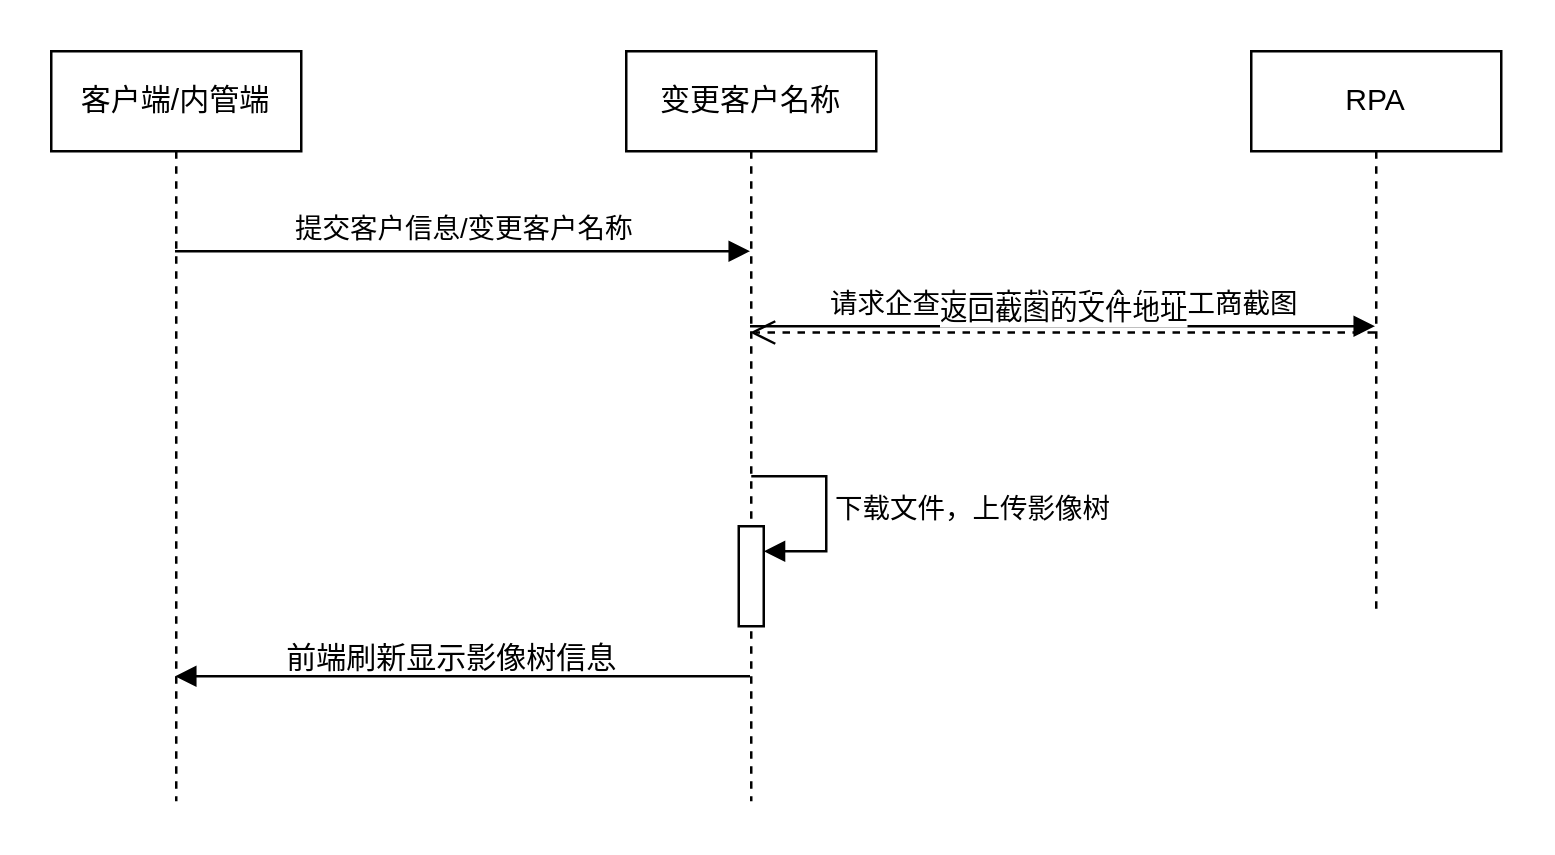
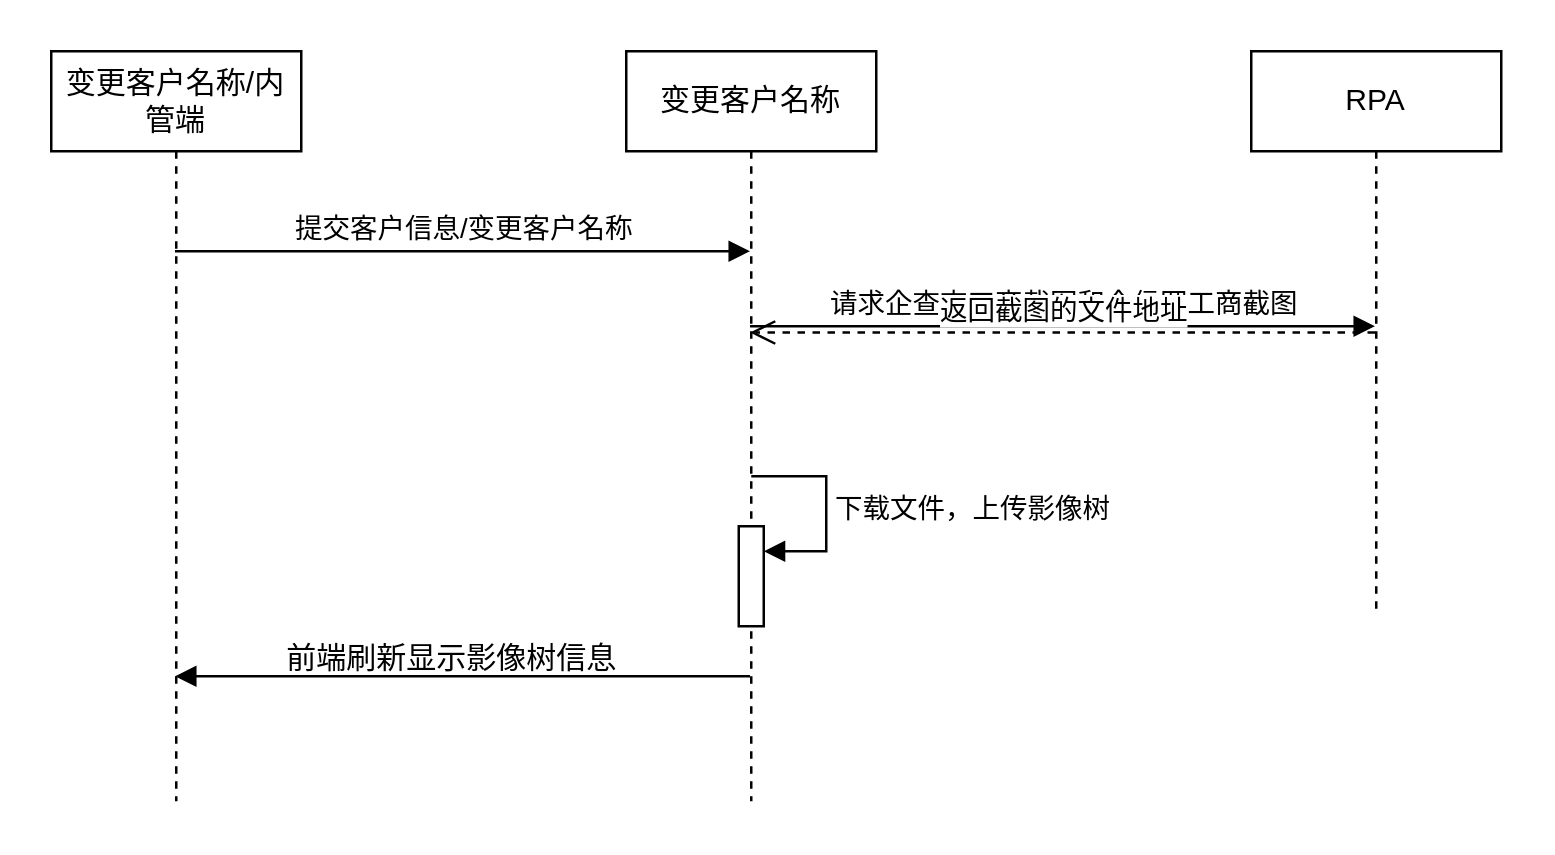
  <mxCell id="0" />
  <mxCell id="1" parent="0" />
- <mxCell id="2" value="客户端/内管端" style="shape=umlLifeline;perimeter=lifelinePerimeter;whiteSpace=wrap;html=1;container=1;dropTarget=0;collapsible=0;recursiveResize=0;outlineConnect=0;portConstraint=eastwest;newEdgeStyle={&quot;curved&quot;:0,&quot;rounded&quot;:0};" vertex="1" parent="1"><mxGeometry x="20" y="20" width="100" height="300" as="geometry" /></mxCell>
+ <mxCell id="2" value="变更客户名称/内管端" style="shape=umlLifeline;perimeter=lifelinePerimeter;whiteSpace=wrap;html=1;container=1;dropTarget=0;collapsible=0;recursiveResize=0;outlineConnect=0;portConstraint=eastwest;newEdgeStyle={&quot;curved&quot;:0,&quot;rounded&quot;:0};" vertex="1" parent="1"><mxGeometry x="20" y="20" width="100" height="300" as="geometry" /></mxCell>
  <mxCell id="3" value="提交客户信息/变更客户名称" style="html=1;verticalAlign=bottom;endArrow=block;curved=0;rounded=0;" edge="1" parent="1"><mxGeometry width="80" relative="1" as="geometry"><mxPoint x="69.5" y="100" as="sourcePoint" /><mxPoint x="299.5" y="100" as="targetPoint" /></mxGeometry></mxCell>
  <mxCell id="4" value="变更客户名称" style="shape=umlLifeline;perimeter=lifelinePerimeter;whiteSpace=wrap;html=1;container=1;dropTarget=0;collapsible=0;recursiveResize=0;outlineConnect=0;portConstraint=eastwest;newEdgeStyle={&quot;curved&quot;:0,&quot;rounded&quot;:0};" vertex="1" parent="1"><mxGeometry x="250" y="20" width="100" height="300" as="geometry" /></mxCell>
  <mxCell id="5" value="" style="html=1;points=[[0,0,0,0,5],[0,1,0,0,-5],[1,0,0,0,5],[1,1,0,0,-5]];perimeter=orthogonalPerimeter;outlineConnect=0;targetShapes=umlLifeline;portConstraint=eastwest;newEdgeStyle={&quot;curved&quot;:0,&quot;rounded&quot;:0};" vertex="1" parent="4"><mxGeometry x="45" y="190" width="10" height="40" as="geometry" /></mxCell>
  <mxCell id="6" value="下载文件，上传影像树" style="html=1;align=left;spacingLeft=2;endArrow=block;rounded=0;edgeStyle=orthogonalEdgeStyle;curved=0;rounded=0;" edge="1" target="5" parent="4"><mxGeometry relative="1" as="geometry"><mxPoint x="50" y="170" as="sourcePoint" /><Array as="points"><mxPoint x="80" y="200" /></Array></mxGeometry></mxCell>
  <mxCell id="7" value="RPA" style="shape=umlLifeline;perimeter=lifelinePerimeter;whiteSpace=wrap;html=1;container=1;dropTarget=0;collapsible=0;recursiveResize=0;outlineConnect=0;portConstraint=eastwest;newEdgeStyle={&quot;curved&quot;:0,&quot;rounded&quot;:0};" vertex="1" parent="1"><mxGeometry x="500" y="20" width="100" height="225" as="geometry" /></mxCell>
  <mxCell id="8" value="请求企查查工商截图和企信网工商截图" style="html=1;verticalAlign=bottom;endArrow=block;curved=0;rounded=0;" edge="1" parent="1" source="4" target="7"><mxGeometry width="80" relative="1" as="geometry"><mxPoint x="340" y="130" as="sourcePoint" /><mxPoint x="420" y="130" as="targetPoint" /><Array as="points"><mxPoint x="390" y="130" /></Array></mxGeometry></mxCell>
  <mxCell id="9" value="返回截图的文件地址" style="html=1;verticalAlign=bottom;endArrow=open;dashed=1;endSize=8;curved=0;rounded=0;" edge="1" parent="1" source="7" target="4"><mxGeometry relative="1" as="geometry"><mxPoint x="470" y="180" as="sourcePoint" /><mxPoint x="390" y="180" as="targetPoint" /></mxGeometry></mxCell>
  <mxCell id="10" value="" style="html=1;verticalAlign=bottom;endArrow=block;curved=0;rounded=0;" edge="1" parent="1"><mxGeometry y="70" width="80" relative="1" as="geometry"><mxPoint x="299.5" y="270" as="sourcePoint" /><mxPoint x="69.5" y="270" as="targetPoint" /><Array as="points" /><mxPoint as="offset" /></mxGeometry></mxCell>
  <mxCell id="11" value="前端刷新显示影像树信息" style="text;html=1;align=center;verticalAlign=middle;resizable=0;points=[];autosize=1;strokeColor=none;fillColor=none;" vertex="1" parent="1"><mxGeometry x="100" y="248" width="160" height="30" as="geometry" /></mxCell>
